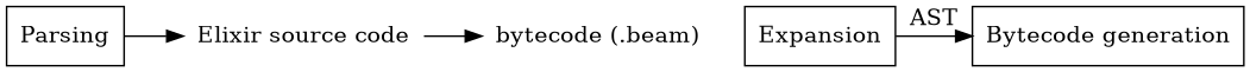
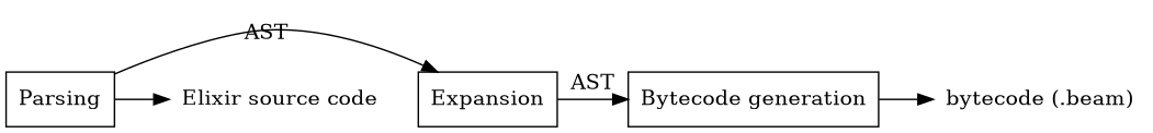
  digraph {
    node [shape=box]
    n1 [label=Parsing]
    n2 [label=Expansion]
    n3 [label="Elixir source code" shape=none]
    n4 [label="Bytecode generation"]
    n5 [label="bytecode (.beam)" shape=none]
    subgraph sub_1 {
      rank=max
      n1
      n2
    }
    subgraph sub_2 {
      rank=max
      n3
    }
    subgraph sub_3 {
      rank=max
      n4
      n5
    }
+   n1 -> n2 [label=AST]
    n1 -> n3
    n2 -> n4 [label=AST]
-   n3 -> n5
+   n4 -> n5
  }
